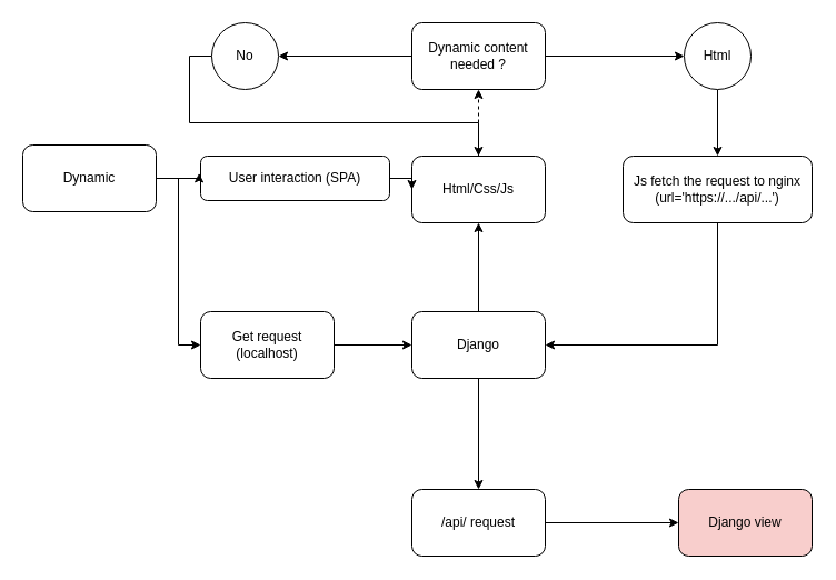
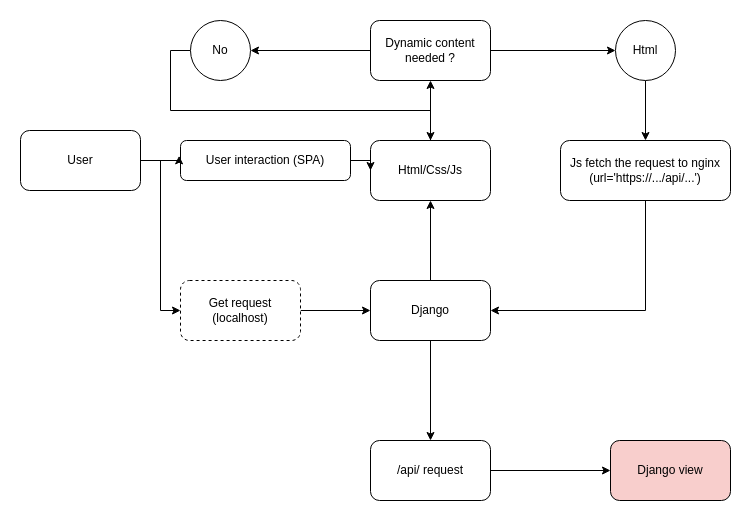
  <mxCell id="0" />
  <mxCell id="1" parent="0" />
  <mxCell id="2" style="edgeStyle=orthogonalEdgeStyle;rounded=0;orthogonalLoop=1;jettySize=auto;html=1;exitX=1;exitY=0.5;exitDx=0;exitDy=0;entryX=0;entryY=0.5;entryDx=0;entryDy=0;" edge="1" parent="1" source="3" target="19"><mxGeometry relative="1" as="geometry"><Array as="points"><mxPoint x="160" y="160" /><mxPoint x="160" y="310" /></Array></mxGeometry></mxCell>
- <mxCell id="3" value="Dynamic" style="rounded=1;whiteSpace=wrap;html=1;" vertex="1" parent="1"><mxGeometry x="20" y="130" width="120" height="60" as="geometry" /></mxCell>
+ <mxCell id="3" value="User" style="rounded=1;whiteSpace=wrap;html=1;" vertex="1" parent="1"><mxGeometry x="20" y="130" width="120" height="60" as="geometry" /></mxCell>
  <mxCell id="4" style="edgeStyle=orthogonalEdgeStyle;rounded=0;orthogonalLoop=1;jettySize=auto;html=1;exitX=0.5;exitY=0;exitDx=0;exitDy=0;entryX=0.5;entryY=1;entryDx=0;entryDy=0;" edge="1" parent="1" source="6" target="8"><mxGeometry relative="1" as="geometry" /></mxCell>
  <mxCell id="5" style="edgeStyle=orthogonalEdgeStyle;rounded=0;orthogonalLoop=1;jettySize=auto;html=1;exitX=0.5;exitY=1;exitDx=0;exitDy=0;entryX=0.5;entryY=0;entryDx=0;entryDy=0;" edge="1" parent="1" source="6" target="21"><mxGeometry relative="1" as="geometry" /></mxCell>
  <mxCell id="6" value="Django" style="rounded=1;whiteSpace=wrap;html=1;" vertex="1" parent="1"><mxGeometry x="370" y="280" width="120" height="60" as="geometry" /></mxCell>
- <mxCell id="7" style="edgeStyle=orthogonalEdgeStyle;rounded=0;orthogonalLoop=1;jettySize=auto;html=1;exitX=0.5;exitY=0;exitDx=0;exitDy=0;entryX=0.5;entryY=1;entryDx=0;entryDy=0;dashed=1;" edge="1" parent="1" source="8" target="11"><mxGeometry relative="1" as="geometry" /></mxCell>
+ <mxCell id="7" style="edgeStyle=orthogonalEdgeStyle;rounded=0;orthogonalLoop=1;jettySize=auto;html=1;exitX=0.5;exitY=0;exitDx=0;exitDy=0;entryX=0.5;entryY=1;entryDx=0;entryDy=0;" edge="1" parent="1" source="8" target="11"><mxGeometry relative="1" as="geometry" /></mxCell>
  <mxCell id="8" value="&lt;div&gt;Html/Css/Js&lt;br&gt;&lt;/div&gt;" style="rounded=1;whiteSpace=wrap;html=1;" vertex="1" parent="1"><mxGeometry x="370" y="140" width="120" height="60" as="geometry" /></mxCell>
  <mxCell id="9" style="edgeStyle=orthogonalEdgeStyle;rounded=0;orthogonalLoop=1;jettySize=auto;html=1;exitX=0;exitY=0.5;exitDx=0;exitDy=0;entryX=1;entryY=0.5;entryDx=0;entryDy=0;" edge="1" parent="1" source="11" target="15"><mxGeometry relative="1" as="geometry"><mxPoint x="280" y="50" as="targetPoint" /></mxGeometry></mxCell>
  <mxCell id="10" style="edgeStyle=orthogonalEdgeStyle;rounded=0;orthogonalLoop=1;jettySize=auto;html=1;exitX=1;exitY=0.5;exitDx=0;exitDy=0;entryX=0;entryY=0.5;entryDx=0;entryDy=0;" edge="1" parent="1" source="11" target="13"><mxGeometry relative="1" as="geometry" /></mxCell>
  <mxCell id="11" value="Dynamic content needed ?" style="rounded=1;whiteSpace=wrap;html=1;" vertex="1" parent="1"><mxGeometry x="370" y="20" width="120" height="60" as="geometry" /></mxCell>
  <mxCell id="12" style="edgeStyle=orthogonalEdgeStyle;rounded=0;orthogonalLoop=1;jettySize=auto;html=1;entryX=0.5;entryY=0;entryDx=0;entryDy=0;" edge="1" parent="1" source="13" target="17"><mxGeometry relative="1" as="geometry" /></mxCell>
  <mxCell id="13" value="Html" style="ellipse;whiteSpace=wrap;html=1;" vertex="1" parent="1"><mxGeometry x="615" y="20" width="60" height="60" as="geometry" /></mxCell>
  <mxCell id="14" style="edgeStyle=orthogonalEdgeStyle;rounded=0;orthogonalLoop=1;jettySize=auto;html=1;exitX=0;exitY=0.5;exitDx=0;exitDy=0;" edge="1" parent="1" source="15" target="8"><mxGeometry relative="1" as="geometry" /></mxCell>
  <mxCell id="15" value="No" style="ellipse;whiteSpace=wrap;html=1;" vertex="1" parent="1"><mxGeometry x="190" y="20" width="60" height="60" as="geometry" /></mxCell>
  <mxCell id="16" style="edgeStyle=orthogonalEdgeStyle;rounded=0;orthogonalLoop=1;jettySize=auto;html=1;exitX=0.5;exitY=1;exitDx=0;exitDy=0;entryX=1;entryY=0.5;entryDx=0;entryDy=0;" edge="1" parent="1" source="17" target="6"><mxGeometry relative="1" as="geometry" /></mxCell>
  <mxCell id="17" value="Js fetch the request to nginx (url='https://.../api/...')" style="rounded=1;whiteSpace=wrap;html=1;" vertex="1" parent="1"><mxGeometry x="560" y="140" width="170" height="60" as="geometry" /></mxCell>
  <mxCell id="18" style="edgeStyle=orthogonalEdgeStyle;rounded=0;orthogonalLoop=1;jettySize=auto;html=1;exitX=1;exitY=0.5;exitDx=0;exitDy=0;entryX=0;entryY=0.5;entryDx=0;entryDy=0;" edge="1" parent="1" source="19" target="6"><mxGeometry relative="1" as="geometry" /></mxCell>
- <mxCell id="19" value="Get request (localhost)" style="rounded=1;whiteSpace=wrap;html=1;" vertex="1" parent="1"><mxGeometry x="180" y="280" width="120" height="60" as="geometry" /></mxCell>
+ <mxCell id="19" value="Get request (localhost)" style="rounded=1;whiteSpace=wrap;html=1;dashed=1;" vertex="1" parent="1"><mxGeometry x="180" y="280" width="120" height="60" as="geometry" /></mxCell>
  <mxCell id="20" style="edgeStyle=orthogonalEdgeStyle;rounded=0;orthogonalLoop=1;jettySize=auto;html=1;exitX=1;exitY=0.5;exitDx=0;exitDy=0;" edge="1" parent="1" source="21" target="22"><mxGeometry relative="1" as="geometry" /></mxCell>
  <mxCell id="21" value="/api/ request" style="rounded=1;whiteSpace=wrap;html=1;" vertex="1" parent="1"><mxGeometry x="370" y="440" width="120" height="60" as="geometry" /></mxCell>
  <mxCell id="22" value="Django view" style="rounded=1;whiteSpace=wrap;html=1;fillColor=#f8cecc;" vertex="1" parent="1"><mxGeometry x="610" y="440" width="120" height="60" as="geometry" /></mxCell>
  <mxCell id="23" style="edgeStyle=orthogonalEdgeStyle;rounded=0;orthogonalLoop=1;jettySize=auto;html=1;exitX=1;exitY=0.5;exitDx=0;exitDy=0;entryX=0;entryY=0.5;entryDx=0;entryDy=0;" edge="1" parent="1" source="24" target="8"><mxGeometry relative="1" as="geometry" /></mxCell>
  <mxCell id="24" value="User interaction (SPA)" style="rounded=1;whiteSpace=wrap;html=1;" vertex="1" parent="1"><mxGeometry x="180" y="140" width="170" height="40" as="geometry" /></mxCell>
  <mxCell id="25" style="edgeStyle=orthogonalEdgeStyle;rounded=0;orthogonalLoop=1;jettySize=auto;html=1;exitX=1;exitY=0.5;exitDx=0;exitDy=0;entryX=-0.008;entryY=0.383;entryDx=0;entryDy=0;entryPerimeter=0;" edge="1" parent="1" source="3" target="24"><mxGeometry relative="1" as="geometry" /></mxCell>
